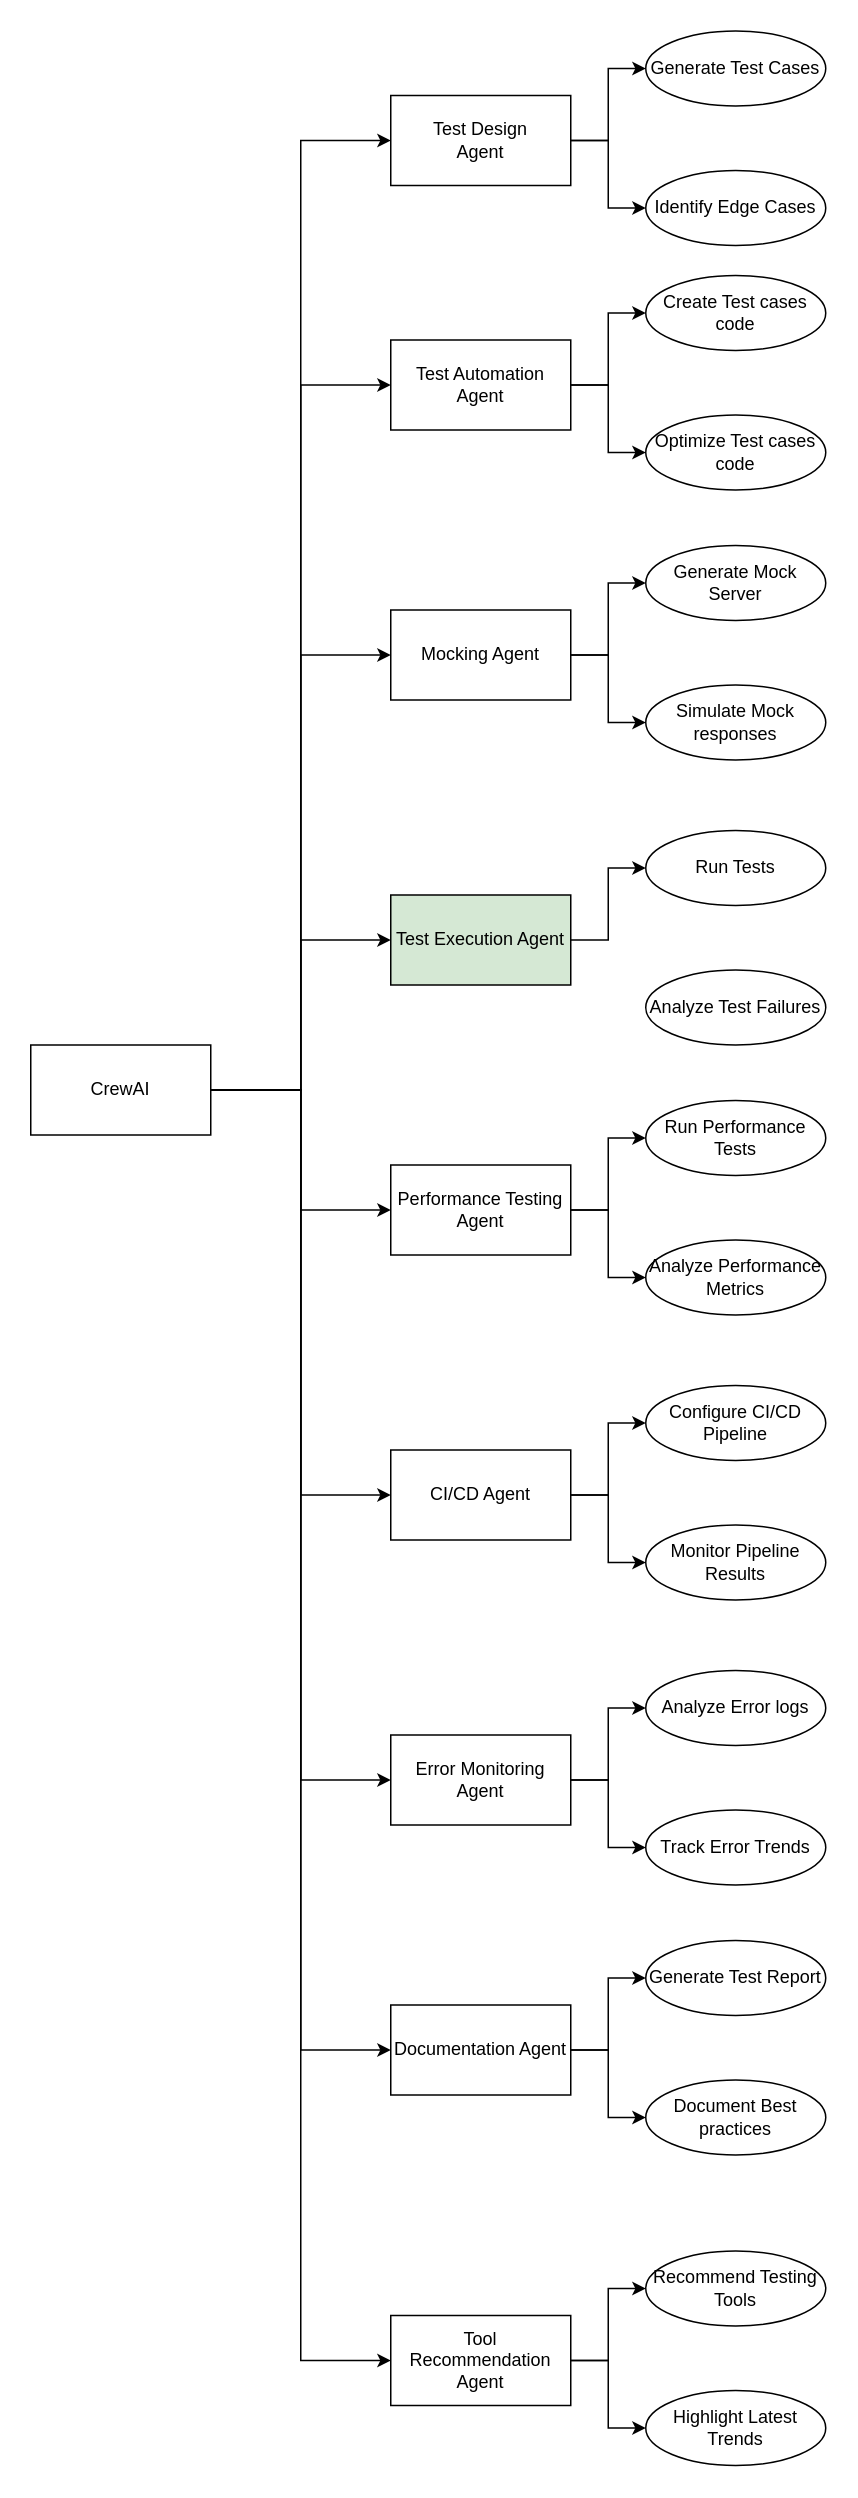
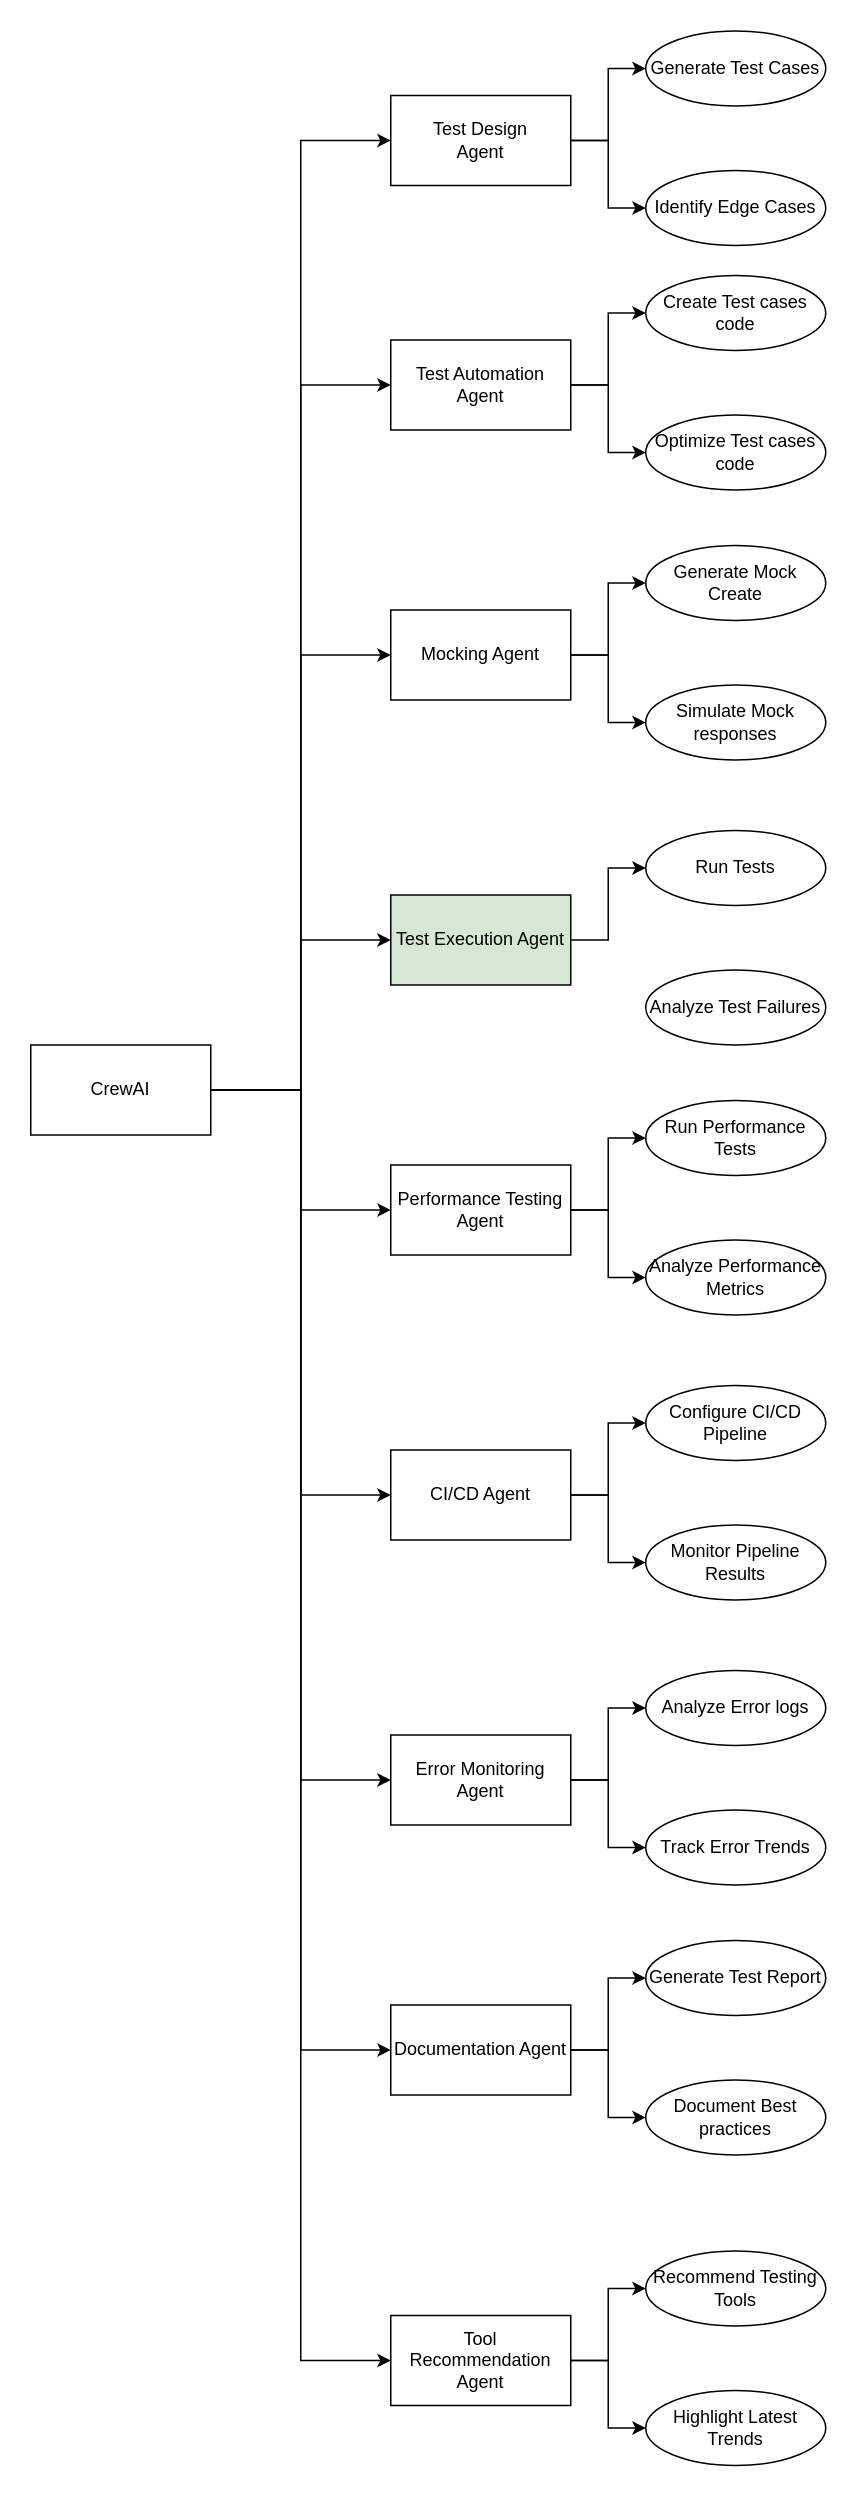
  <mxCell id="0" />
  <mxCell id="1" parent="0" />
  <mxCell id="2" style="edgeStyle=orthogonalEdgeStyle;rounded=0;orthogonalLoop=1;jettySize=auto;html=1;entryX=0;entryY=0.5;entryDx=0;entryDy=0;" edge="1" parent="1" source="11" target="14"><mxGeometry relative="1" as="geometry" /></mxCell>
  <mxCell id="3" style="edgeStyle=orthogonalEdgeStyle;rounded=0;orthogonalLoop=1;jettySize=auto;html=1;entryX=0;entryY=0.5;entryDx=0;entryDy=0;" edge="1" parent="1" source="11" target="19"><mxGeometry relative="1" as="geometry" /></mxCell>
  <mxCell id="4" style="edgeStyle=orthogonalEdgeStyle;rounded=0;orthogonalLoop=1;jettySize=auto;html=1;entryX=0;entryY=0.5;entryDx=0;entryDy=0;" edge="1" parent="1" source="11" target="24"><mxGeometry relative="1" as="geometry" /></mxCell>
  <mxCell id="5" style="edgeStyle=orthogonalEdgeStyle;rounded=0;orthogonalLoop=1;jettySize=auto;html=1;entryX=0;entryY=0.5;entryDx=0;entryDy=0;" edge="1" parent="1" source="11" target="28"><mxGeometry relative="1" as="geometry" /></mxCell>
  <mxCell id="6" style="edgeStyle=orthogonalEdgeStyle;rounded=0;orthogonalLoop=1;jettySize=auto;html=1;entryX=0;entryY=0.5;entryDx=0;entryDy=0;" edge="1" parent="1" source="11" target="33"><mxGeometry relative="1" as="geometry" /></mxCell>
  <mxCell id="7" style="edgeStyle=orthogonalEdgeStyle;rounded=0;orthogonalLoop=1;jettySize=auto;html=1;entryX=0;entryY=0.5;entryDx=0;entryDy=0;" edge="1" parent="1" source="11" target="38"><mxGeometry relative="1" as="geometry" /></mxCell>
  <mxCell id="8" style="edgeStyle=orthogonalEdgeStyle;rounded=0;orthogonalLoop=1;jettySize=auto;html=1;entryX=0;entryY=0.5;entryDx=0;entryDy=0;" edge="1" parent="1" source="11" target="43"><mxGeometry relative="1" as="geometry" /></mxCell>
  <mxCell id="9" style="edgeStyle=orthogonalEdgeStyle;rounded=0;orthogonalLoop=1;jettySize=auto;html=1;entryX=0;entryY=0.5;entryDx=0;entryDy=0;" edge="1" parent="1" source="11" target="48"><mxGeometry relative="1" as="geometry" /></mxCell>
  <mxCell id="10" style="edgeStyle=orthogonalEdgeStyle;rounded=0;orthogonalLoop=1;jettySize=auto;html=1;entryX=0;entryY=0.5;entryDx=0;entryDy=0;" edge="1" parent="1" source="11" target="53"><mxGeometry relative="1" as="geometry" /></mxCell>
  <mxCell id="11" value="CrewAI" style="rounded=0;whiteSpace=wrap;html=1;" vertex="1" parent="1"><mxGeometry x="20" y="696" width="120" height="60" as="geometry" /></mxCell>
  <mxCell id="12" style="edgeStyle=orthogonalEdgeStyle;rounded=0;orthogonalLoop=1;jettySize=auto;html=1;entryX=0;entryY=0.5;entryDx=0;entryDy=0;" edge="1" parent="1" source="14" target="15"><mxGeometry relative="1" as="geometry" /></mxCell>
  <mxCell id="13" style="edgeStyle=orthogonalEdgeStyle;rounded=0;orthogonalLoop=1;jettySize=auto;html=1;entryX=0;entryY=0.5;entryDx=0;entryDy=0;" edge="1" parent="1" source="14" target="16"><mxGeometry relative="1" as="geometry" /></mxCell>
  <mxCell id="14" value="Test Design&lt;br&gt;Agent" style="rounded=0;whiteSpace=wrap;html=1;" vertex="1" parent="1"><mxGeometry x="260" y="63" width="120" height="60" as="geometry" /></mxCell>
  <mxCell id="15" value="Generate Test Cases" style="ellipse;whiteSpace=wrap;html=1;" vertex="1" parent="1"><mxGeometry x="430" y="20" width="120" height="50" as="geometry" /></mxCell>
  <mxCell id="16" value="Identify Edge Cases" style="ellipse;whiteSpace=wrap;html=1;" vertex="1" parent="1"><mxGeometry x="430" y="113" width="120" height="50" as="geometry" /></mxCell>
  <mxCell id="17" style="edgeStyle=orthogonalEdgeStyle;rounded=0;orthogonalLoop=1;jettySize=auto;html=1;entryX=0;entryY=0.5;entryDx=0;entryDy=0;" edge="1" parent="1" source="19" target="20"><mxGeometry relative="1" as="geometry" /></mxCell>
  <mxCell id="18" style="edgeStyle=orthogonalEdgeStyle;rounded=0;orthogonalLoop=1;jettySize=auto;html=1;entryX=0;entryY=0.5;entryDx=0;entryDy=0;" edge="1" parent="1" source="19" target="21"><mxGeometry relative="1" as="geometry" /></mxCell>
  <mxCell id="19" value="Test Automation&lt;br&gt;Agent" style="rounded=0;whiteSpace=wrap;html=1;" vertex="1" parent="1"><mxGeometry x="260" y="226" width="120" height="60" as="geometry" /></mxCell>
  <mxCell id="20" value="Create Test cases code" style="ellipse;whiteSpace=wrap;html=1;" vertex="1" parent="1"><mxGeometry x="430" y="183" width="120" height="50" as="geometry" /></mxCell>
  <mxCell id="21" value="Optimize Test cases code" style="ellipse;whiteSpace=wrap;html=1;" vertex="1" parent="1"><mxGeometry x="430" y="276" width="120" height="50" as="geometry" /></mxCell>
  <mxCell id="22" style="edgeStyle=orthogonalEdgeStyle;rounded=0;orthogonalLoop=1;jettySize=auto;html=1;entryX=0;entryY=0.5;entryDx=0;entryDy=0;" edge="1" parent="1" source="24" target="25"><mxGeometry relative="1" as="geometry" /></mxCell>
  <mxCell id="23" style="edgeStyle=orthogonalEdgeStyle;rounded=0;orthogonalLoop=1;jettySize=auto;html=1;entryX=0;entryY=0.5;entryDx=0;entryDy=0;" edge="1" parent="1" source="24" target="26"><mxGeometry relative="1" as="geometry" /></mxCell>
  <mxCell id="24" value="Mocking Agent" style="rounded=0;whiteSpace=wrap;html=1;" vertex="1" parent="1"><mxGeometry x="260" y="406" width="120" height="60" as="geometry" /></mxCell>
- <mxCell id="25" value="Generate Mock Server" style="ellipse;whiteSpace=wrap;html=1;" vertex="1" parent="1"><mxGeometry x="430" y="363" width="120" height="50" as="geometry" /></mxCell>
+ <mxCell id="25" value="Generate Mock Create" style="ellipse;whiteSpace=wrap;html=1;" vertex="1" parent="1"><mxGeometry x="430" y="363" width="120" height="50" as="geometry" /></mxCell>
  <mxCell id="26" value="Simulate Mock responses" style="ellipse;whiteSpace=wrap;html=1;" vertex="1" parent="1"><mxGeometry x="430" y="456" width="120" height="50" as="geometry" /></mxCell>
  <mxCell id="27" style="edgeStyle=orthogonalEdgeStyle;rounded=0;orthogonalLoop=1;jettySize=auto;html=1;entryX=0;entryY=0.5;entryDx=0;entryDy=0;" edge="1" parent="1" source="28" target="29"><mxGeometry relative="1" as="geometry" /></mxCell>
  <mxCell id="28" value="Test Execution Agent" style="rounded=0;whiteSpace=wrap;html=1;fillColor=#d5e8d4;" vertex="1" parent="1"><mxGeometry x="260" y="596" width="120" height="60" as="geometry" /></mxCell>
  <mxCell id="29" value="Run Tests" style="ellipse;whiteSpace=wrap;html=1;" vertex="1" parent="1"><mxGeometry x="430" y="553" width="120" height="50" as="geometry" /></mxCell>
  <mxCell id="30" value="Analyze Test Failures" style="ellipse;whiteSpace=wrap;html=1;" vertex="1" parent="1"><mxGeometry x="430" y="646" width="120" height="50" as="geometry" /></mxCell>
  <mxCell id="31" style="edgeStyle=orthogonalEdgeStyle;rounded=0;orthogonalLoop=1;jettySize=auto;html=1;entryX=0;entryY=0.5;entryDx=0;entryDy=0;" edge="1" parent="1" source="33" target="34"><mxGeometry relative="1" as="geometry" /></mxCell>
  <mxCell id="32" style="edgeStyle=orthogonalEdgeStyle;rounded=0;orthogonalLoop=1;jettySize=auto;html=1;entryX=0;entryY=0.5;entryDx=0;entryDy=0;" edge="1" parent="1" source="33" target="35"><mxGeometry relative="1" as="geometry" /></mxCell>
  <mxCell id="33" value="Performance Testing Agent" style="rounded=0;whiteSpace=wrap;html=1;" vertex="1" parent="1"><mxGeometry x="260" y="776" width="120" height="60" as="geometry" /></mxCell>
  <mxCell id="34" value="Run Performance Tests" style="ellipse;whiteSpace=wrap;html=1;" vertex="1" parent="1"><mxGeometry x="430" y="733" width="120" height="50" as="geometry" /></mxCell>
  <mxCell id="35" value="Analyze Performance Metrics" style="ellipse;whiteSpace=wrap;html=1;" vertex="1" parent="1"><mxGeometry x="430" y="826" width="120" height="50" as="geometry" /></mxCell>
  <mxCell id="36" style="edgeStyle=orthogonalEdgeStyle;rounded=0;orthogonalLoop=1;jettySize=auto;html=1;entryX=0;entryY=0.5;entryDx=0;entryDy=0;" edge="1" parent="1" source="38" target="39"><mxGeometry relative="1" as="geometry" /></mxCell>
  <mxCell id="37" style="edgeStyle=orthogonalEdgeStyle;rounded=0;orthogonalLoop=1;jettySize=auto;html=1;entryX=0;entryY=0.5;entryDx=0;entryDy=0;" edge="1" parent="1" source="38" target="40"><mxGeometry relative="1" as="geometry" /></mxCell>
  <mxCell id="38" value="CI/CD Agent" style="rounded=0;whiteSpace=wrap;html=1;" vertex="1" parent="1"><mxGeometry x="260" y="966" width="120" height="60" as="geometry" /></mxCell>
  <mxCell id="39" value="Configure CI/CD Pipeline" style="ellipse;whiteSpace=wrap;html=1;" vertex="1" parent="1"><mxGeometry x="430" y="923" width="120" height="50" as="geometry" /></mxCell>
  <mxCell id="40" value="Monitor Pipeline Results" style="ellipse;whiteSpace=wrap;html=1;" vertex="1" parent="1"><mxGeometry x="430" y="1016" width="120" height="50" as="geometry" /></mxCell>
  <mxCell id="41" style="edgeStyle=orthogonalEdgeStyle;rounded=0;orthogonalLoop=1;jettySize=auto;html=1;entryX=0;entryY=0.5;entryDx=0;entryDy=0;" edge="1" parent="1" source="43" target="44"><mxGeometry relative="1" as="geometry" /></mxCell>
  <mxCell id="42" style="edgeStyle=orthogonalEdgeStyle;rounded=0;orthogonalLoop=1;jettySize=auto;html=1;entryX=0;entryY=0.5;entryDx=0;entryDy=0;" edge="1" parent="1" source="43" target="45"><mxGeometry relative="1" as="geometry" /></mxCell>
  <mxCell id="43" value="Error Monitoring Agent" style="rounded=0;whiteSpace=wrap;html=1;" vertex="1" parent="1"><mxGeometry x="260" y="1156" width="120" height="60" as="geometry" /></mxCell>
  <mxCell id="44" value="Analyze Error logs" style="ellipse;whiteSpace=wrap;html=1;" vertex="1" parent="1"><mxGeometry x="430" y="1113" width="120" height="50" as="geometry" /></mxCell>
  <mxCell id="45" value="Track Error Trends" style="ellipse;whiteSpace=wrap;html=1;" vertex="1" parent="1"><mxGeometry x="430" y="1206" width="120" height="50" as="geometry" /></mxCell>
  <mxCell id="46" style="edgeStyle=orthogonalEdgeStyle;rounded=0;orthogonalLoop=1;jettySize=auto;html=1;entryX=0;entryY=0.5;entryDx=0;entryDy=0;" edge="1" parent="1" source="48" target="49"><mxGeometry relative="1" as="geometry" /></mxCell>
  <mxCell id="47" style="edgeStyle=orthogonalEdgeStyle;rounded=0;orthogonalLoop=1;jettySize=auto;html=1;entryX=0;entryY=0.5;entryDx=0;entryDy=0;" edge="1" parent="1" source="48" target="50"><mxGeometry relative="1" as="geometry" /></mxCell>
  <mxCell id="48" value="Documentation Agent" style="rounded=0;whiteSpace=wrap;html=1;" vertex="1" parent="1"><mxGeometry x="260" y="1336" width="120" height="60" as="geometry" /></mxCell>
  <mxCell id="49" value="Generate Test Report" style="ellipse;whiteSpace=wrap;html=1;" vertex="1" parent="1"><mxGeometry x="430" y="1293" width="120" height="50" as="geometry" /></mxCell>
  <mxCell id="50" value="Document Best practices" style="ellipse;whiteSpace=wrap;html=1;" vertex="1" parent="1"><mxGeometry x="430" y="1386" width="120" height="50" as="geometry" /></mxCell>
  <mxCell id="51" style="edgeStyle=orthogonalEdgeStyle;rounded=0;orthogonalLoop=1;jettySize=auto;html=1;entryX=0;entryY=0.5;entryDx=0;entryDy=0;" edge="1" parent="1" source="53" target="54"><mxGeometry relative="1" as="geometry" /></mxCell>
  <mxCell id="52" style="edgeStyle=orthogonalEdgeStyle;rounded=0;orthogonalLoop=1;jettySize=auto;html=1;entryX=0;entryY=0.5;entryDx=0;entryDy=0;" edge="1" parent="1" source="53" target="55"><mxGeometry relative="1" as="geometry" /></mxCell>
  <mxCell id="53" value="Tool Recommendation Agent" style="rounded=0;whiteSpace=wrap;html=1;" vertex="1" parent="1"><mxGeometry x="260" y="1543" width="120" height="60" as="geometry" /></mxCell>
  <mxCell id="54" value="Recommend Testing Tools" style="ellipse;whiteSpace=wrap;html=1;" vertex="1" parent="1"><mxGeometry x="430" y="1500" width="120" height="50" as="geometry" /></mxCell>
  <mxCell id="55" value="Highlight Latest Trends" style="ellipse;whiteSpace=wrap;html=1;" vertex="1" parent="1"><mxGeometry x="430" y="1593" width="120" height="50" as="geometry" /></mxCell>
